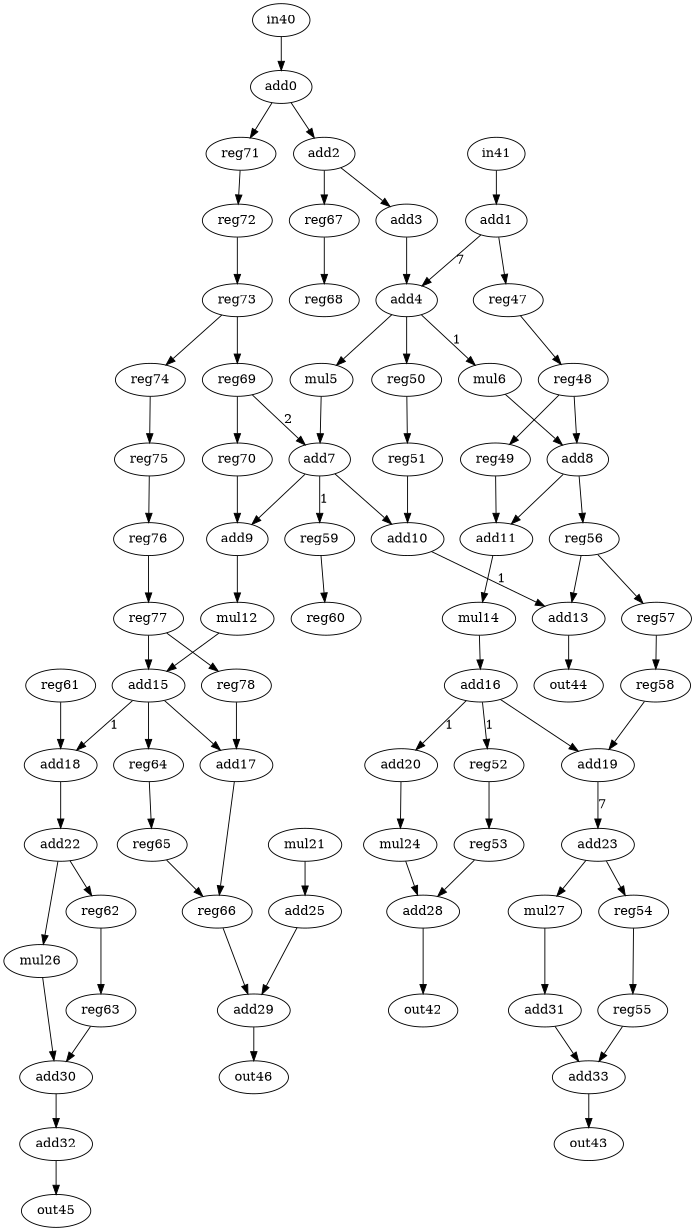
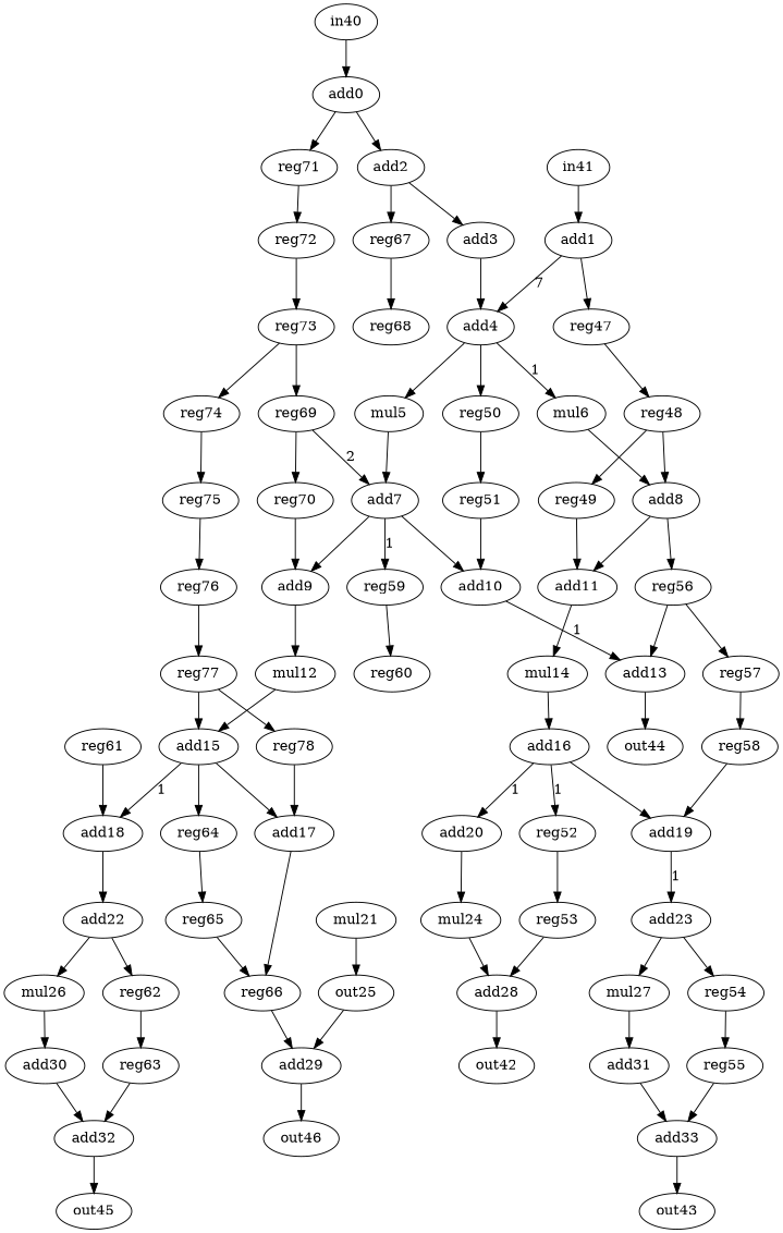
  strict digraph {
    node [alap=12 asap=12 op=reg]
    edge [port=0 w=0]
    n1 [alap=1 asap=1 label=add0 op=addi value=2]
    n2 [alap=2 asap=2 label=add2 op=addi value=2]
    n3 [alap=2 asap=2 label=reg71]
    n4 [alap=3 asap=3 label=add3 op=addi value=2]
    n5 [alap=3 asap=3 label=reg67]
    n6 [alap=3 asap=3 label=reg72]
    n7 [alap=3 asap=1 label=add1 op=addi value=2]
    n8 [alap=4 asap=4 label=add4 op=add]
    n9 [alap=4 asap=2 label=reg47]
    n10 [alap=5 asap=5 label=mul5 op=muli value=2]
    n11 [alap=5 asap=5 label=mul6 op=muli value=2]
    n12 [alap=5 asap=5 label=reg50]
    n13 [alap=5 asap=3 label=reg48]
    n14 [alap=4 asap=4 label=reg68]
    n15 [alap=6 asap=6 label=add7 op=add]
    n16 [alap=6 asap=6 label=add8 op=add]
    n17 [alap=6 asap=6 label=reg51]
    n18 [alap=7 asap=7 label=add9 op=add]
    n19 [alap=7 asap=7 label=add10 op=add]
    n20 [alap=7 asap=7 label=reg59]
    n21 [alap=7 asap=7 label=add11 op=add]
    n22 [alap=7 asap=7 label=reg56]
    n23 [alap=8 asap=8 label=mul12 op=muli value=2]
    n24 [alap=8 asap=8 label=add13 op=add]
    n25 [alap=8 asap=8 label=reg60]
    n26 [alap=8 asap=8 label=mul14 op=muli value=2]
    n27 [alap=8 asap=8 label=reg57]
    n28 [alap=9 asap=9 label=add15 op=add]
    n29 [alap=9 asap=9 label=out44 op=out]
    n30 [alap=9 asap=9 label=add16 op=addi value=2]
    n31 [alap=10 asap=10 label=add17 op=add]
    n32 [alap=10 asap=10 label=add18 op=add]
    n33 [alap=10 asap=10 label=reg64]
    n34 [alap=10 asap=10 label=add19 op=add]
    n35 [alap=10 asap=10 label=add20 op=addi value=2]
    n36 [alap=10 asap=10 label=reg52]
    n37 [label=reg66]
    n38 [alap=11 asap=11 label=add22 op=addi value=2]
    n39 [alap=11 asap=11 label=reg65]
    n40 [alap=11 asap=11 label=add23 op=addi value=2]
    n41 [alap=11 asap=11 label=mul24 op=muli value=2]
    n42 [alap=11 asap=11 label=reg53]
    n43 [alap=11 asap=11 label=mul21 op=muli value=2]
-   n44 [label=add25 op=addi value=2]
+   n44 [label=out25 op=addi value=2]
    n45 [label=mul26 op=muli value=2]
    n46 [label=reg62]
    n47 [label=mul27 op=muli value=2]
    n48 [label=reg54]
    n49 [label=add28 op=add]
    n50 [alap=13 asap=13 label=add29 op=add]
    n51 [alap=13 asap=13 label=add30 op=addi value=2]
    n52 [alap=13 asap=13 label=reg63]
    n53 [alap=13 asap=13 label=add31 op=addi value=2]
    n54 [alap=13 asap=13 label=reg55]
    n55 [alap=13 asap=13 label=out42 op=out]
    n56 [alap=14 asap=14 label=out46 op=out]
    n57 [alap=14 asap=14 label=add32 op=add]
    n58 [alap=14 asap=14 label=add33 op=add]
    n59 [alap=15 asap=15 label=out45 op=out]
    n60 [alap=15 asap=15 label=out43 op=out]
    n61 [alap=0 asap=0 label=in40 op=in]
    n62 [alap=2 asap=0 label=in41 op=in]
    n63 [alap=6 asap=4 label=reg49]
    n64 [alap=9 asap=9 label=reg58]
    n65 [alap=9 asap=9 label=reg61]
    n66 [alap=5 asap=5 label=reg69]
    n67 [alap=6 asap=6 label=reg70]
    n68 [alap=4 asap=4 label=reg73]
    n69 [alap=5 asap=5 label=reg74]
    n70 [alap=6 asap=6 label=reg75]
    n71 [alap=7 asap=7 label=reg76]
    n72 [alap=8 asap=8 label=reg77]
    n73 [alap=9 asap=9 label=reg78]
    n1 -> n2
    n1 -> n3
    n2 -> n4
    n2 -> n5
    n3 -> n6
    n4 -> n8 [port=1]
    n5 -> n14
    n6 -> n68
    n7 -> n8 [label=7 w=1]
    n7 -> n9
    n8 -> n10
    n8 -> n11 [label=1 w=1]
    n8 -> n12
    n9 -> n13
    n10 -> n15
    n11 -> n16
    n12 -> n17
    n13 -> n16 [port=1]
    n13 -> n63
    n15 -> n18
    n15 -> n19
    n15 -> n20 [label=1 w=1]
    n16 -> n21
    n16 -> n22
    n17 -> n19 [port=1]
    n18 -> n23
    n19 -> n24 [label=1 w=1]
    n20 -> n25
    n21 -> n26
    n22 -> n24 [port=1]
    n22 -> n27
    n23 -> n28
    n24 -> n29
    n26 -> n30
    n27 -> n64
    n28 -> n31
    n28 -> n32 [label=1 w=1]
    n28 -> n33
    n30 -> n34
    n30 -> n35 [label=1 w=1]
    n30 -> n36 [label=1 w=1]
    n31 -> n37
    n32 -> n38
    n33 -> n39
-   n34 -> n40 [label=7 w=1]
+   n34 -> n40 [label=1 w=1]
    n35 -> n41
    n36 -> n42
    n37 -> n50 [port=1]
    n38 -> n45
    n38 -> n46
    n39 -> n37
    n40 -> n47
    n40 -> n48
    n41 -> n49
    n42 -> n49 [port=1]
    n43 -> n44
    n44 -> n50
    n45 -> n51
    n46 -> n52
    n47 -> n53
    n48 -> n54
    n49 -> n55
    n50 -> n56
    n51 -> n57
-   n52 -> n51 [port=1]
+   n52 -> n57 [port=1]
    n53 -> n58
    n54 -> n58 [port=1]
    n57 -> n59
    n58 -> n60
    n61 -> n1
    n62 -> n7
    n63 -> n21 [port=1]
    n64 -> n34 [port=1]
    n65 -> n32 [port=1]
    n66 -> n15 [label=2 port=1 w=2]
    n66 -> n67
    n67 -> n18 [port=1]
    n68 -> n66
    n68 -> n69
    n69 -> n70
    n70 -> n71
    n71 -> n72
    n72 -> n28 [port=1]
    n72 -> n73
    n73 -> n31 [port=1]
  }
